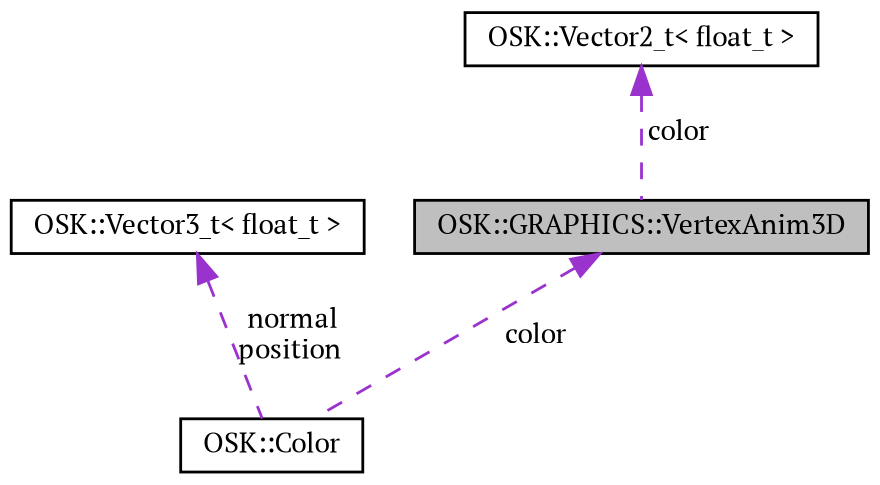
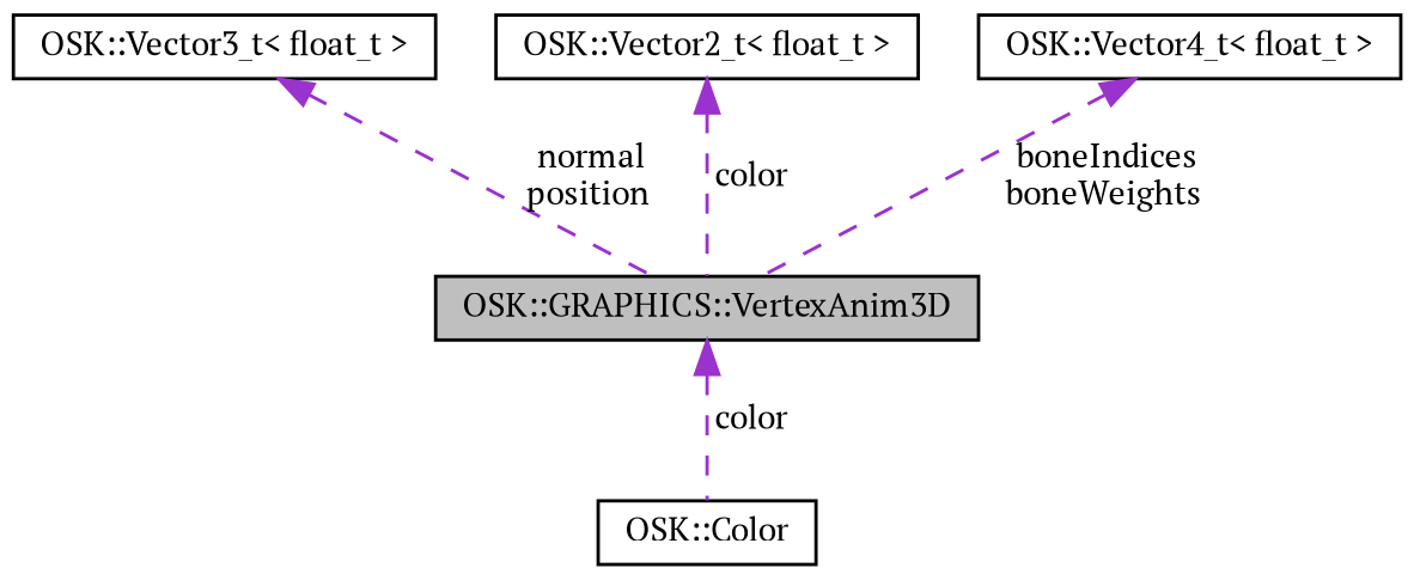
  digraph {
    fontname="PT Serif"
    rankdir=TB
    node [color=black fillcolor=white fontname="PT Serif" fontsize=10 shape=record style=filled]
    edge [color=darkorchid3 dir=back fontname="PT Serif" fontsize=10 labelfontname=Helvetica labelfontsize=10 style=dashed]
    n1 [fillcolor=grey75 fontcolor=black height=0.2 label="OSK::GRAPHICS::VertexAnim3D" width=0.4]
    n2 [height=0.2 label="OSK::Color" width=0.4]
    n3 [height=0.2 label="OSK::Vector3_t\< float_t \>" width=0.4]
    n4 [height=0.2 label="OSK::Vector2_t\< float_t \>" width=0.4]
+   n5 [height=0.2 label="OSK::Vector4_t\< float_t \>" width=0.4]
    n1 -> n2 [label=" color"]
-   n3 -> n2 [label=" normal\nposition"]
+   n3 -> n1 [label=" normal\nposition"]
    n4 -> n1 [label=" color"]
+   n5 -> n1 [label=" boneIndices\nboneWeights"]
  }
